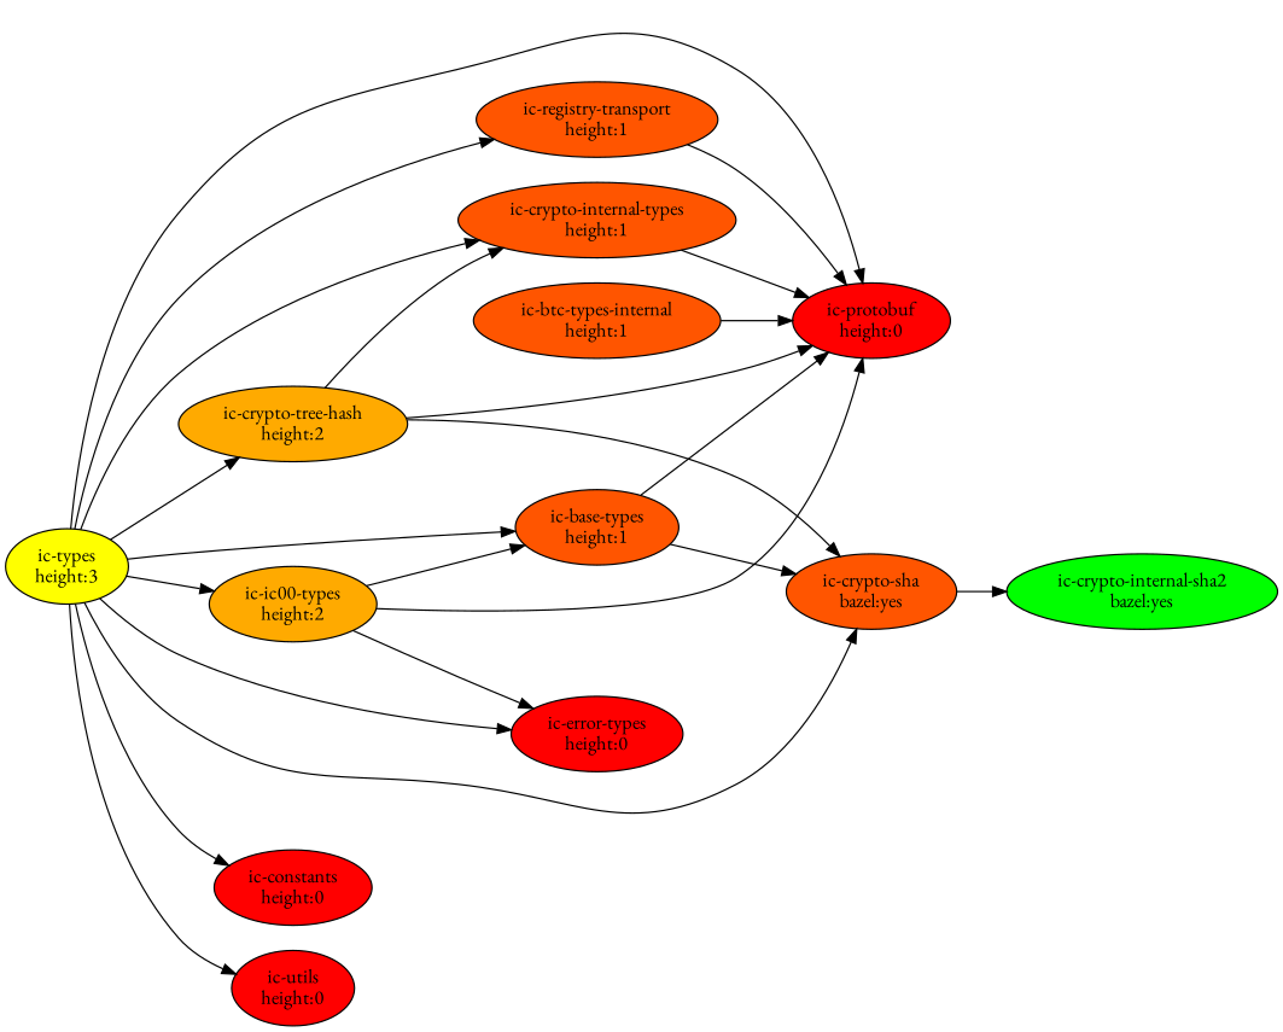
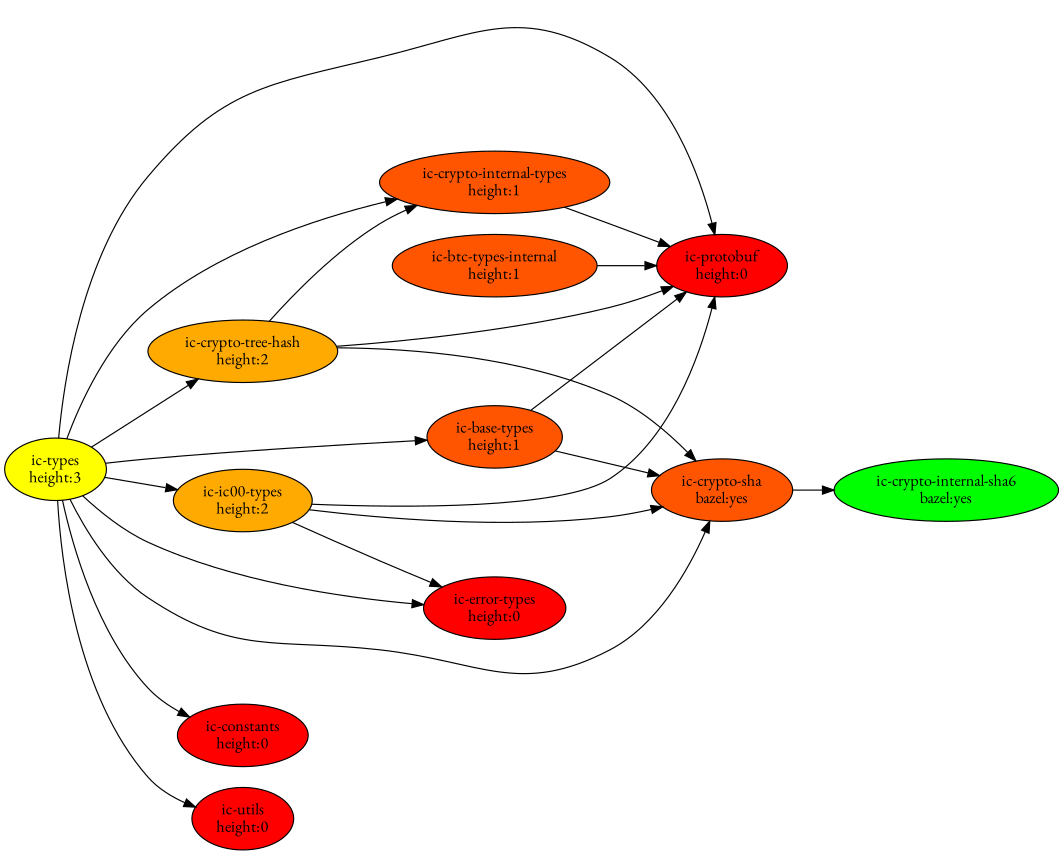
  digraph {
    fontname="EB Garamond"
    rankdir=LR
    node [fillcolor="#FF5500" fontname="EB Garamond" style=filled]
    edge [fontname="EB Garamond"]
    n1 [fillcolor="#FFAA00" label="ic-crypto-tree-hash\nheight:2"]
    n2 [label="ic-crypto-internal-types\nheight:1"]
    n3 [label="ic-crypto-sha\nbazel:yes"]
    n4 [fillcolor="#FF0000" label="ic-protobuf\nheight:0"]
-   n5 [fillcolor=green label="ic-crypto-internal-sha2\nbazel:yes"]
+   n5 [fillcolor=green label="ic-crypto-internal-sha6\nbazel:yes"]
    n6 [fillcolor="#FF0000" label="ic-error-types\nheight:0"]
    n7 [fillcolor="#FFFF00" label="ic-types\nheight:3"]
    n8 [label="ic-base-types\nheight:1"]
    n9 [fillcolor="#FFAA00" label="ic-ic00-types\nheight:2"]
    n10 [fillcolor="#FF0000" label="ic-constants\nheight:0"]
    n11 [fillcolor="#FF0000" label="ic-utils\nheight:0"]
-   n12 [label="ic-registry-transport\nheight:1"]
    n13 [label="ic-btc-types-internal\nheight:1"]
    n1 -> n2
    n1 -> n3
    n1 -> n4
    n2 -> n4
    n3 -> n5
    n7 -> n1
    n7 -> n2
    n7 -> n3
    n7 -> n4
    n7 -> n6
    n7 -> n8
    n7 -> n9
    n7 -> n10
    n7 -> n11
-   n7 -> n12
    n8 -> n3
    n8 -> n4
    n9 -> n4
    n9 -> n6
-   n9 -> n8
-   n12 -> n4
+   n9 -> n3
    n13 -> n4
  }
